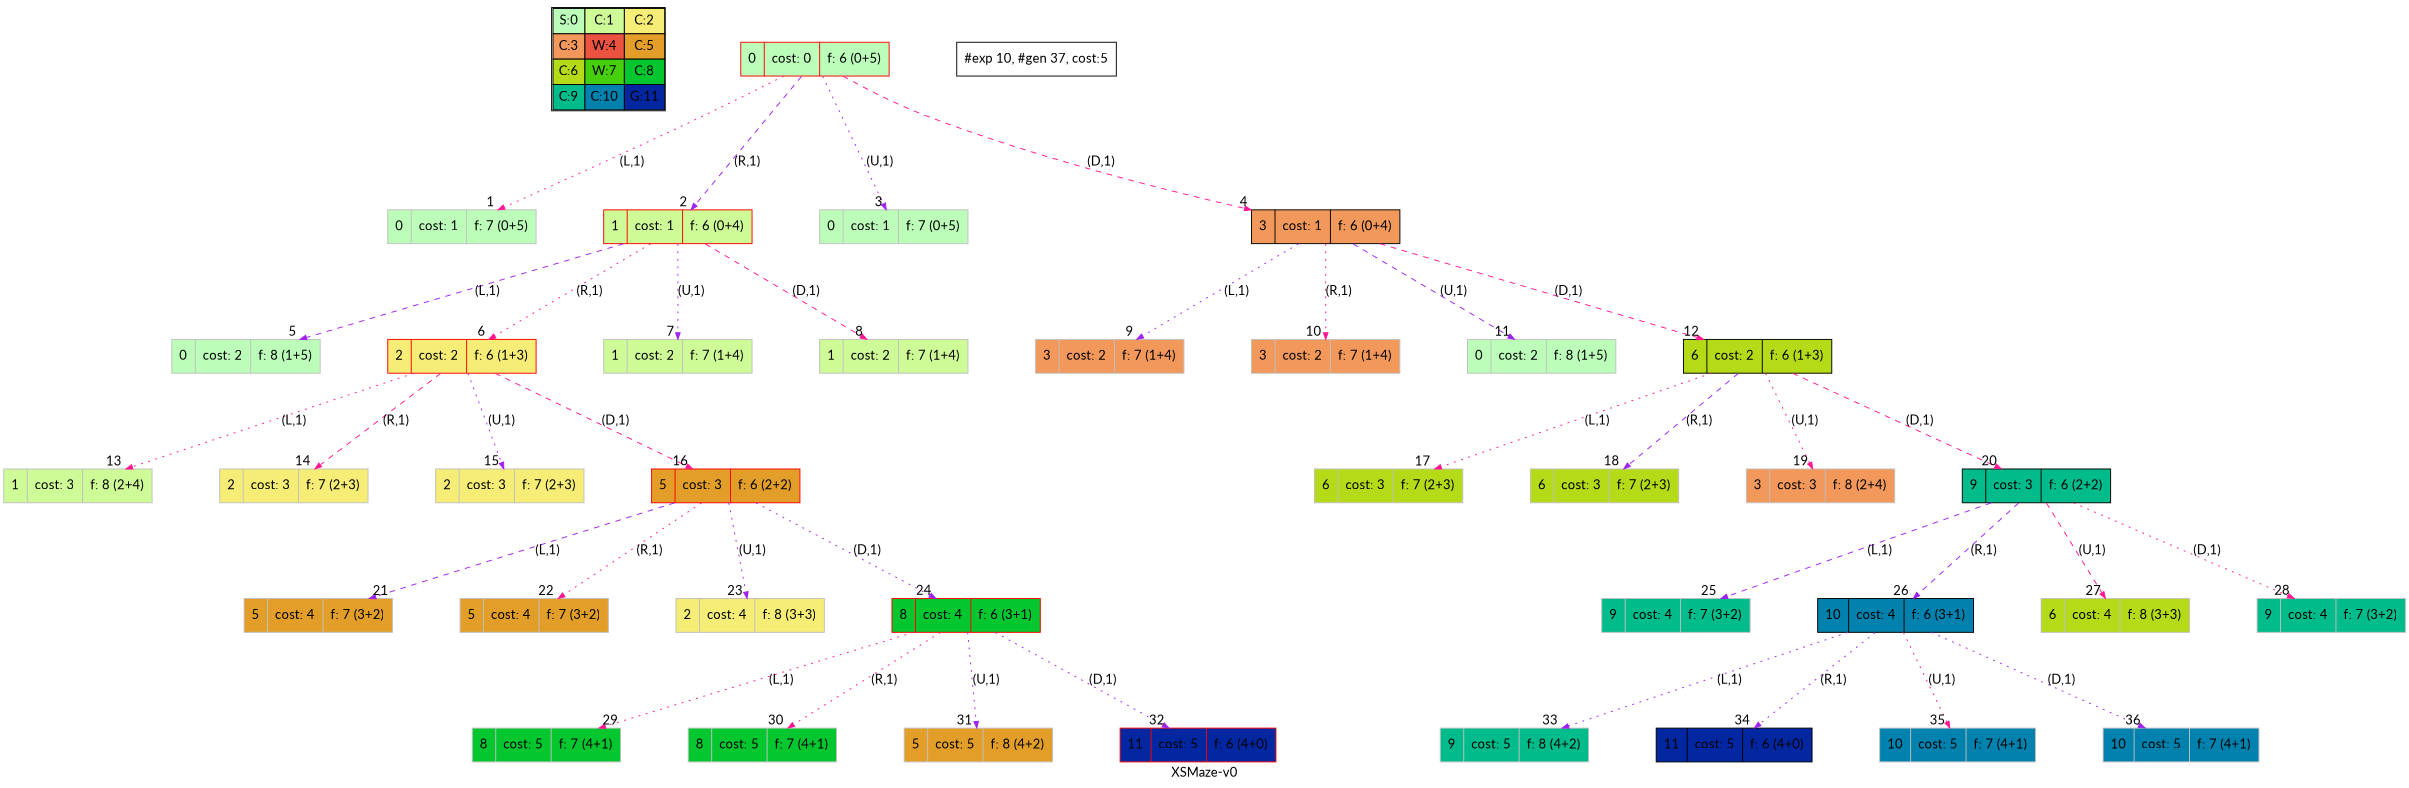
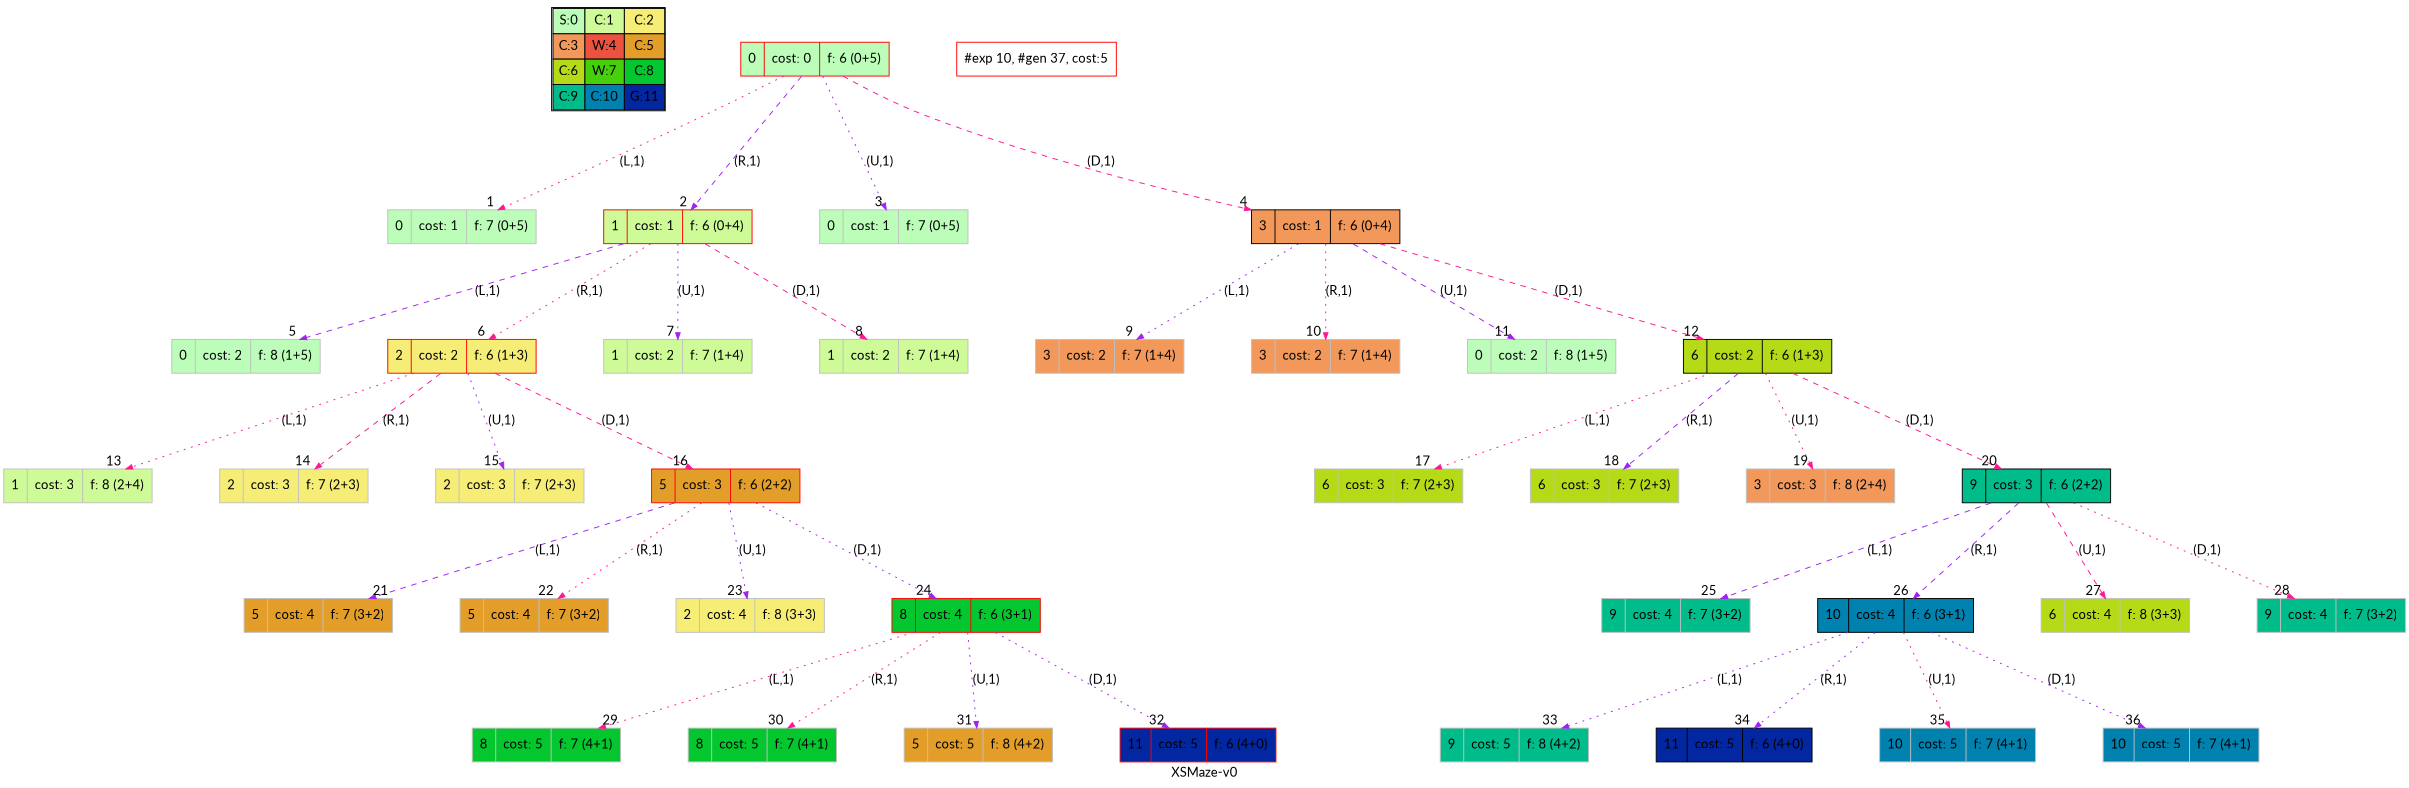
  digraph {
    label="XSMaze-v0"
    nodesep=1
    ranksep=1.2
    fontname=Lato
    node [shape=record fontname=Lato color=grey fillcolor="0.32745098 0.267733   0.99083125 1.        " style=filled]
    edge [arrowsize=0.7 color=deeppink style=dotted fontname=Lato]
    n1 [label=<<table border="1" cellpadding="5" cellspacing="0" cellborder="1"><tr><td bgcolor="0.32745098 0.267733   0.99083125 1.        ">S:0</td><td bgcolor="0.24117647 0.39545121 0.97940977 1.        ">C:1</td><td bgcolor="0.15490196 0.51591783 0.96349314 1.        ">C:2</td></tr><tr><td bgcolor="0.06862745 0.62692381 0.94315443 1.        ">C:3</td><td bgcolor="0.01764706 0.72643357 0.91848699 1.        ">W:4</td><td bgcolor="0.10392157 0.81262237 0.88960401 1.        ">C:5</td></tr><tr><td bgcolor="0.19803922 0.88960401 0.8534438  1.        ">C:6</td><td bgcolor="0.28431373 0.94315443 0.81619691 1.        ">W:7</td><td bgcolor="0.37058824 0.97940977 0.77520398 1.        ">C:8</td></tr><tr><td bgcolor="0.45686275 0.99770518 0.73065313 1.        ">C:9</td><td bgcolor="0.54313725 0.99770518 0.68274886 1.        ">C:10</td><td bgcolor="0.62941176 0.97940977 0.63171101 1.        ">G:11</td></tr></table>> shape=plaintext color="" fillcolor="" style=""]
    n2 [color=red label="<f0>0 |<f1> cost: 0 |<f2> f: 6 (0+5)"]
    n3 [label="<f0>0 |<f1> cost: 1 |<f2> f: 7 (0+5)"]
    n4 [color=red fillcolor="0.24117647 0.39545121 0.97940977 1.        " label="<f0>1 |<f1> cost: 1 |<f2> f: 6 (0+4)"]
    n5 [label="<f0>0 |<f1> cost: 1 |<f2> f: 7 (0+5)"]
    n6 [color=black fillcolor="0.06862745 0.62692381 0.94315443 1.        " label="<f0>3 |<f1> cost: 1 |<f2> f: 6 (0+4)"]
    n7 [label="<f0>0 |<f1> cost: 2 |<f2> f: 8 (1+5)"]
    n8 [color=red fillcolor="0.15490196 0.51591783 0.96349314 1.        " label="<f0>2 |<f1> cost: 2 |<f2> f: 6 (1+3)"]
    n9 [fillcolor="0.24117647 0.39545121 0.97940977 1.        " label="<f0>1 |<f1> cost: 2 |<f2> f: 7 (1+4)"]
    n10 [fillcolor="0.24117647 0.39545121 0.97940977 1.        " label="<f0>1 |<f1> cost: 2 |<f2> f: 7 (1+4)"]
    n11 [fillcolor="0.06862745 0.62692381 0.94315443 1.        " label="<f0>3 |<f1> cost: 2 |<f2> f: 7 (1+4)"]
    n12 [fillcolor="0.06862745 0.62692381 0.94315443 1.        " label="<f0>3 |<f1> cost: 2 |<f2> f: 7 (1+4)"]
    n13 [label="<f0>0 |<f1> cost: 2 |<f2> f: 8 (1+5)"]
    n14 [color=black fillcolor="0.19803922 0.88960401 0.8534438  1.        " label="<f0>6 |<f1> cost: 2 |<f2> f: 6 (1+3)"]
    n15 [fillcolor="0.24117647 0.39545121 0.97940977 1.        " label="<f0>1 |<f1> cost: 3 |<f2> f: 8 (2+4)"]
    n16 [fillcolor="0.15490196 0.51591783 0.96349314 1.        " label="<f0>2 |<f1> cost: 3 |<f2> f: 7 (2+3)"]
    n17 [fillcolor="0.15490196 0.51591783 0.96349314 1.        " label="<f0>2 |<f1> cost: 3 |<f2> f: 7 (2+3)"]
    n18 [color=red fillcolor="0.10392157 0.81262237 0.88960401 1.        " label="<f0>5 |<f1> cost: 3 |<f2> f: 6 (2+2)"]
    n19 [fillcolor="0.19803922 0.88960401 0.8534438  1.        " label="<f0>6 |<f1> cost: 3 |<f2> f: 7 (2+3)"]
    n20 [fillcolor="0.19803922 0.88960401 0.8534438  1.        " label="<f0>6 |<f1> cost: 3 |<f2> f: 7 (2+3)"]
    n21 [fillcolor="0.06862745 0.62692381 0.94315443 1.        " label="<f0>3 |<f1> cost: 3 |<f2> f: 8 (2+4)"]
    n22 [color=black fillcolor="0.45686275 0.99770518 0.73065313 1.        " label="<f0>9 |<f1> cost: 3 |<f2> f: 6 (2+2)"]
    n23 [fillcolor="0.10392157 0.81262237 0.88960401 1.        " label="<f0>5 |<f1> cost: 4 |<f2> f: 7 (3+2)"]
    n24 [fillcolor="0.10392157 0.81262237 0.88960401 1.        " label="<f0>5 |<f1> cost: 4 |<f2> f: 7 (3+2)"]
    n25 [fillcolor="0.15490196 0.51591783 0.96349314 1.        " label="<f0>2 |<f1> cost: 4 |<f2> f: 8 (3+3)"]
    n26 [color=red fillcolor="0.37058824 0.97940977 0.77520398 1.        " label="<f0>8 |<f1> cost: 4 |<f2> f: 6 (3+1)"]
    n27 [fillcolor="0.45686275 0.99770518 0.73065313 1.        " label="<f0>9 |<f1> cost: 4 |<f2> f: 7 (3+2)"]
    n28 [color=black fillcolor="0.54313725 0.99770518 0.68274886 1.        " label="<f0>10 |<f1> cost: 4 |<f2> f: 6 (3+1)"]
    n29 [fillcolor="0.19803922 0.88960401 0.8534438  1.        " label="<f0>6 |<f1> cost: 4 |<f2> f: 8 (3+3)"]
    n30 [fillcolor="0.45686275 0.99770518 0.73065313 1.        " label="<f0>9 |<f1> cost: 4 |<f2> f: 7 (3+2)"]
    n31 [fillcolor="0.37058824 0.97940977 0.77520398 1.        " label="<f0>8 |<f1> cost: 5 |<f2> f: 7 (4+1)"]
    n32 [fillcolor="0.37058824 0.97940977 0.77520398 1.        " label="<f0>8 |<f1> cost: 5 |<f2> f: 7 (4+1)"]
    n33 [fillcolor="0.10392157 0.81262237 0.88960401 1.        " label="<f0>5 |<f1> cost: 5 |<f2> f: 8 (4+2)"]
    n34 [color=red fillcolor="0.62941176 0.97940977 0.63171101 1.        " label="<f0>11 |<f1> cost: 5 |<f2> f: 6 (4+0)"]
    n35 [fillcolor="0.45686275 0.99770518 0.73065313 1.        " label="<f0>9 |<f1> cost: 5 |<f2> f: 8 (4+2)"]
    n36 [color=black fillcolor="0.62941176 0.97940977 0.63171101 1.        " label="<f0>11 |<f1> cost: 5 |<f2> f: 6 (4+0)"]
    n37 [fillcolor="0.54313725 0.99770518 0.68274886 1.        " label="<f0>10 |<f1> cost: 5 |<f2> f: 7 (4+1)"]
    n38 [fillcolor="0.54313725 0.99770518 0.68274886 1.        " label="<f0>10 |<f1> cost: 5 |<f2> f: 7 (4+1)"]
-   "#exp 10, #gen 37, cost:5" [shape=box color="" fillcolor="" style=""]
+   "#exp 10, #gen 37, cost:5" [shape=box color=red fillcolor="" style=""]
    subgraph sub_1 {
      label=Map
      n1
    }
    n2 -> n3 [headlabel=" 1 " label="(L,1)"]
    n2 -> n4 [color=purple headlabel=" 2 " label="(R,1)" style=dashed]
    n2 -> n5 [color=purple headlabel=" 3 " label="(U,1)"]
    n2 -> n6 [headlabel=" 4 " label="(D,1)" style=dashed]
    n4 -> n7 [color=purple headlabel=" 5 " label="(L,1)" style=dashed]
    n4 -> n8 [headlabel=" 6 " label="(R,1)"]
    n4 -> n9 [color=purple headlabel=" 7 " label="(U,1)"]
    n4 -> n10 [headlabel=" 8 " label="(D,1)" style=dashed]
    n6 -> n11 [color=purple headlabel=" 9 " label="(L,1)"]
    n6 -> n12 [headlabel=" 10 " label="(R,1)"]
    n6 -> n13 [color=purple headlabel=" 11 " label="(U,1)" style=dashed]
    n6 -> n14 [headlabel=" 12 " label="(D,1)" style=dashed]
    n8 -> n15 [headlabel=" 13 " label="(L,1)"]
    n8 -> n16 [headlabel=" 14 " label="(R,1)" style=dashed]
    n8 -> n17 [color=purple headlabel=" 15 " label="(U,1)"]
    n8 -> n18 [headlabel=" 16 " label="(D,1)" style=dashed]
    n14 -> n19 [headlabel=" 17 " label="(L,1)"]
    n14 -> n20 [color=purple headlabel=" 18 " label="(R,1)" style=dashed]
    n14 -> n21 [headlabel=" 19 " label="(U,1)"]
    n14 -> n22 [headlabel=" 20 " label="(D,1)" style=dashed]
    n18 -> n23 [color=purple headlabel=" 21 " label="(L,1)" style=dashed]
    n18 -> n24 [headlabel=" 22 " label="(R,1)"]
    n18 -> n25 [color=purple headlabel=" 23 " label="(U,1)"]
    n18 -> n26 [color=purple headlabel=" 24 " label="(D,1)"]
    n22 -> n27 [color=purple headlabel=" 25 " label="(L,1)" style=dashed]
    n22 -> n28 [color=purple headlabel=" 26 " label="(R,1)" style=dashed]
    n22 -> n29 [headlabel=" 27 " label="(U,1)" style=dashed]
    n22 -> n30 [headlabel=" 28 " label="(D,1)"]
    n26 -> n31 [headlabel=" 29 " label="(L,1)"]
    n26 -> n32 [headlabel=" 30 " label="(R,1)"]
    n26 -> n33 [color=purple headlabel=" 31 " label="(U,1)"]
    n26 -> n34 [color=purple headlabel=" 32 " label="(D,1)"]
    n28 -> n35 [color=purple headlabel=" 33 " label="(L,1)"]
    n28 -> n36 [color=purple headlabel=" 34 " label="(R,1)"]
    n28 -> n37 [headlabel=" 35 " label="(U,1)"]
    n28 -> n38 [color=purple headlabel=" 36 " label="(D,1)"]
  }
